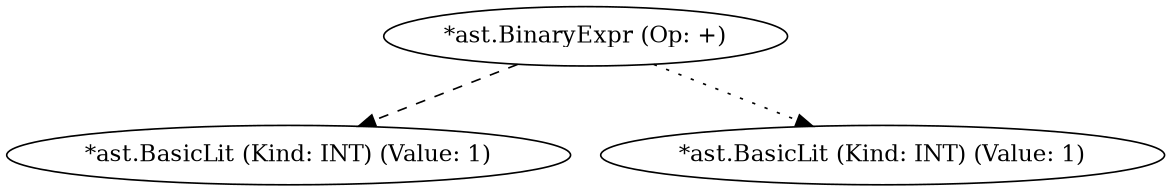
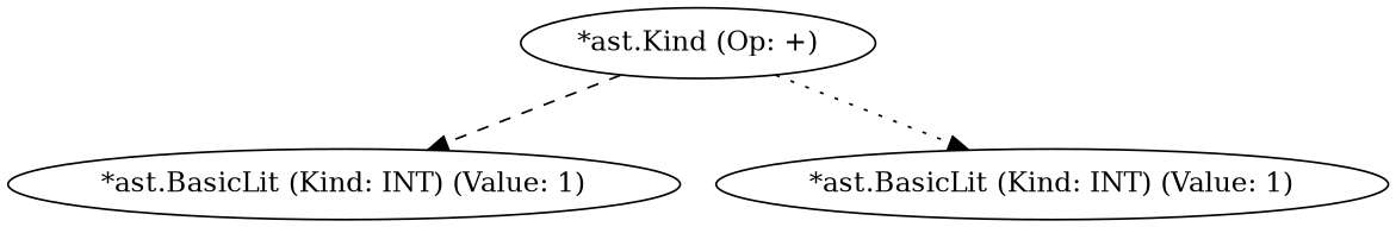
  digraph {
-   n1 [label="*ast.BinaryExpr (Op: +)"]
+   n1 [label="*ast.Kind (Op: +)"]
    n2 [label="*ast.BasicLit (Kind: INT) (Value: 1)"]
    n3 [label="*ast.BasicLit (Kind: INT) (Value: 1)"]
    n1 -> n2 [style=dashed]
    n1 -> n3 [style=dotted]
  }
